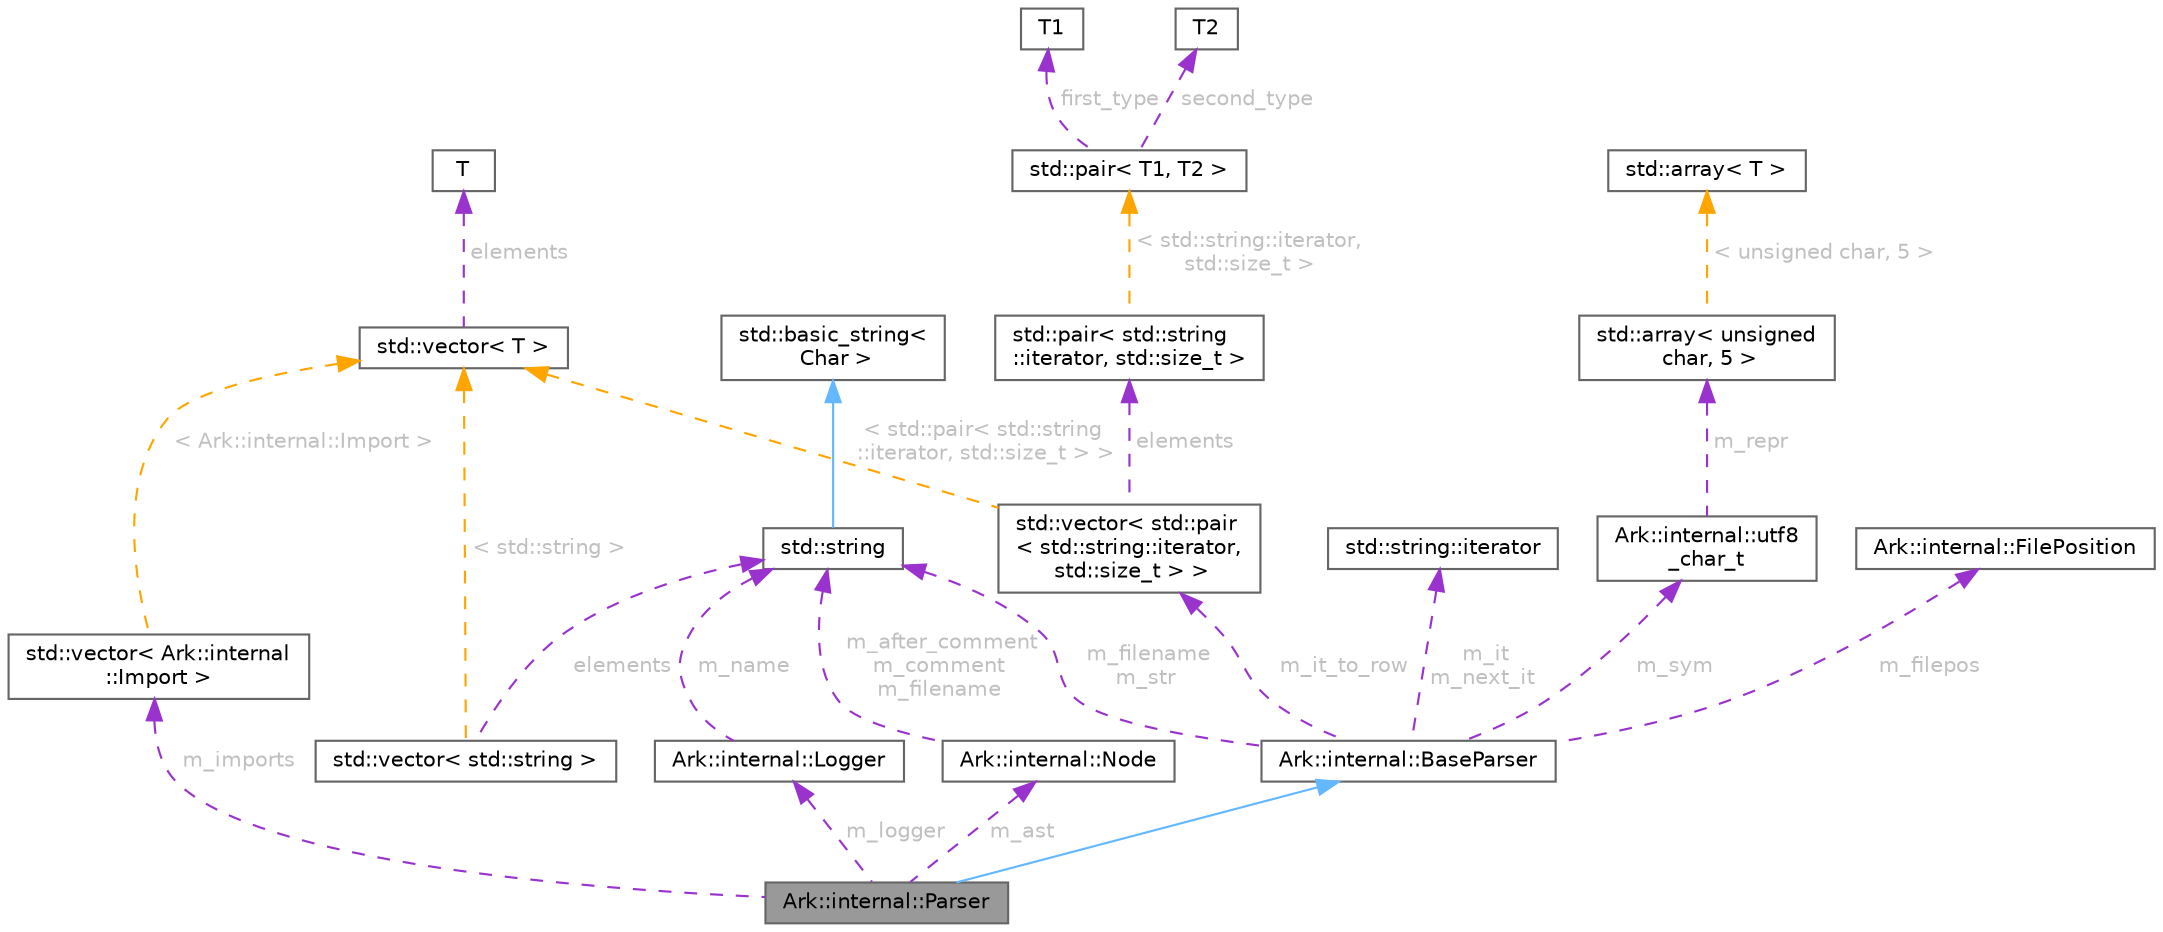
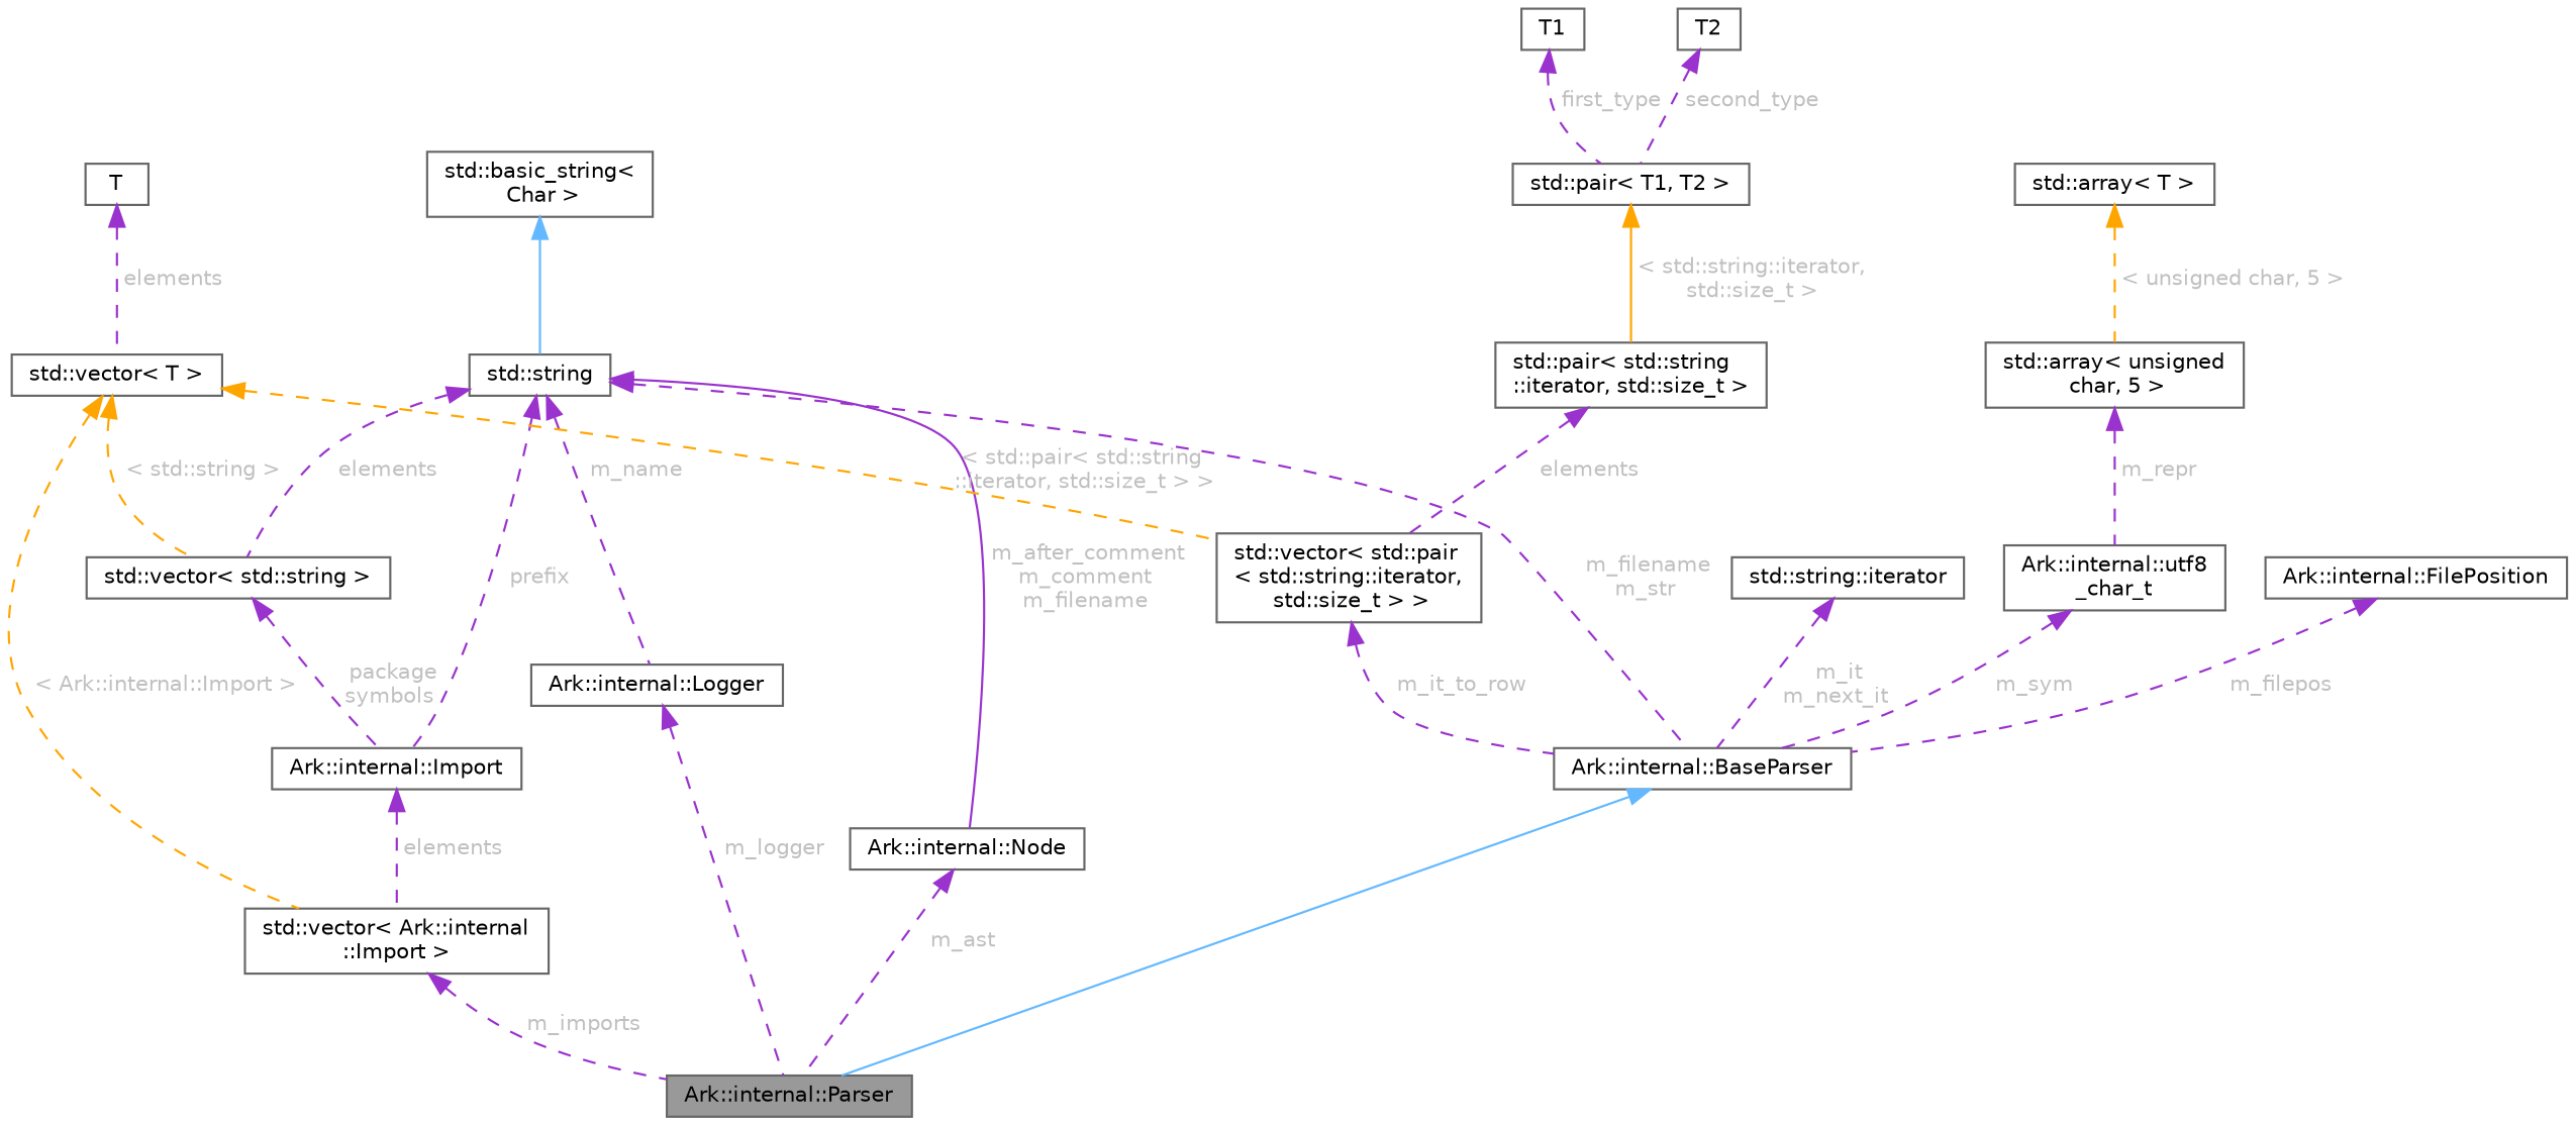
  digraph {
    rankdir=TB
    node [color=gray40 fillcolor=white fontname=Helvetica fontsize=10 shape=box style=filled]
    edge [color=darkorchid3 dir=back fontname=Helvetica fontsize=10 labelfontname=Helvetica labelfontsize=10 style=dashed fontcolor=grey]
    n1 [fillcolor=grey60 fontcolor=black height=0.2 label="Ark::internal::Parser" width=0.4]
    n2 [height=0.2 label="Ark::internal::BaseParser" width=0.4]
    n3 [height=0.2 label="std::string" width=0.4]
    n4 [height=0.2 label="Ark::internal::Logger" width=0.4]
    n5 [height=0.2 label="Ark::internal::Node" width=0.4]
+   n6 [height=0.2 label="Ark::internal::Import" width=0.4]
    n7 [height=0.2 label="std::vector\< std::string \>" width=0.4]
    n8 [height=0.2 label="std::vector\< Ark::internal\l::Import \>" width=0.4]
    n9 [height=0.2 label="std::basic_string\<\l Char \>" width=0.4]
    n10 [height=0.2 label="std::vector\< std::pair\l\< std::string::iterator,\l std::size_t \> \>" width=0.4]
    n11 [height=0.2 label="std::pair\< std::string\l::iterator, std::size_t \>" width=0.4]
    n12 [height=0.2 label="std::string::iterator" width=0.4]
    n13 [height=0.2 label="std::pair\< T1, T2 \>" width=0.4]
    n14 [height=0.2 label=T1 width=0.4]
    n15 [height=0.2 label=T2 width=0.4]
    n16 [height=0.2 label="std::vector\< T \>" width=0.4]
    n17 [height=0.2 label=T width=0.4]
    n18 [height=0.2 label="std::array\< T \>" width=0.4]
    n19 [height=0.2 label="std::array\< unsigned\l char, 5 \>" width=0.4]
    n20 [height=0.2 label="Ark::internal::utf8\l_char_t" width=0.4]
    n21 [height=0.2 label="Ark::internal::FilePosition" width=0.4]
    n2 -> n1 [color=steelblue1 style=solid fontcolor=""]
    n3 -> n2 [label=" m_filename\nm_str"]
    n3 -> n4 [label=" m_name"]
-   n3 -> n5 [label=" m_after_comment\nm_comment\nm_filename"]
+   n3 -> n5 [label=" m_after_comment\nm_comment\nm_filename" style=solid]
+   n3 -> n6 [label=" prefix"]
    n3 -> n7 [label=" elements"]
    n4 -> n1 [label=" m_logger"]
    n5 -> n1 [label=" m_ast"]
+   n6 -> n8 [label=" elements"]
+   n7 -> n6 [label=" package\nsymbols"]
    n8 -> n1 [label=" m_imports"]
    n9 -> n3 [color=steelblue1 style=solid fontcolor=""]
    n10 -> n2 [label=" m_it_to_row"]
    n11 -> n10 [label=" elements"]
    n12 -> n2 [label=" m_it\nm_next_it"]
-   n13 -> n11 [color=orange label=" \< std::string::iterator,\l std::size_t \>"]
+   n13 -> n11 [color=orange label=" \< std::string::iterator,\l std::size_t \>" style=solid]
    n14 -> n13 [label=" first_type"]
    n15 -> n13 [label=" second_type"]
    n16 -> n7 [color=orange label=" \< std::string \>"]
    n16 -> n8 [color=orange label=" \< Ark::internal::Import \>"]
    n16 -> n10 [color=orange label=" \< std::pair\< std::string\l::iterator, std::size_t \> \>"]
    n17 -> n16 [label=" elements"]
    n18 -> n19 [color=orange label=" \< unsigned char, 5 \>"]
    n19 -> n20 [label=" m_repr"]
    n20 -> n2 [label=" m_sym"]
    n21 -> n2 [label=" m_filepos"]
  }
